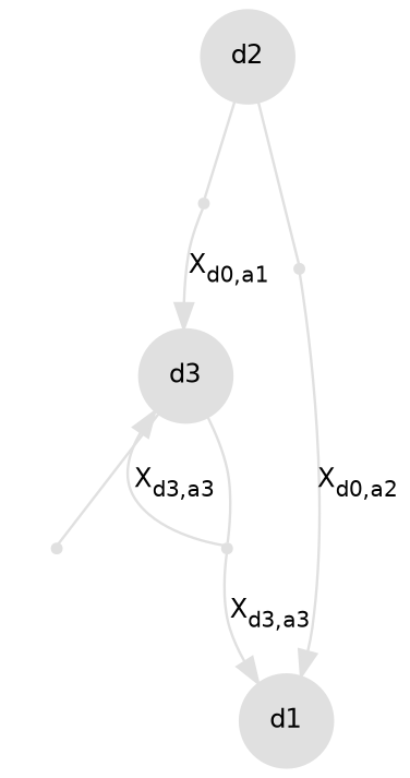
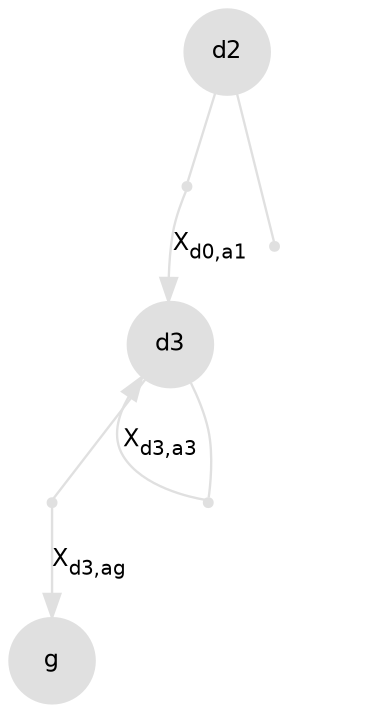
  digraph {
    node [color="#E0E0E0" fontname=Helvetica fontsize=10 shape=circle style=filled]
    edge [color="#E0E0E0" fontname=Helvetica fontsize=10]
    n1 [fillcolor="#E0E0E0" label=d2]
    d0a1 [shape=point]
    d0a2 [shape=point]
    n4 [fillcolor="#E0E0E0" label=d3]
-   n5 [fillcolor="#E0E0E0" label=d1]
    d3a3 [shape=point]
    d3ag [shape=point]
+   n8 [fillcolor="#E0E0E0" label=g]
    n1 -> d0a1 [arrowhead=none]
    n1 -> d0a2 [arrowhead=none]
    d0a1 -> n4 [label=<X<SUB>d0,a1</SUB>>]
-   d0a2 -> n5 [label=<X<SUB>d0,a2</SUB>>]
    n4 -> d3a3 [arrowhead=none]
    n4 -> d3ag [arrowhead=none]
    d3a3 -> n4 [label=<X<SUB>d3,a3</SUB>>]
-   d3a3 -> n5 [label=<X<SUB>d3,a3</SUB>>]
+   d3ag -> n8 [label=<X<SUB>d3,ag</SUB>>]
  }
